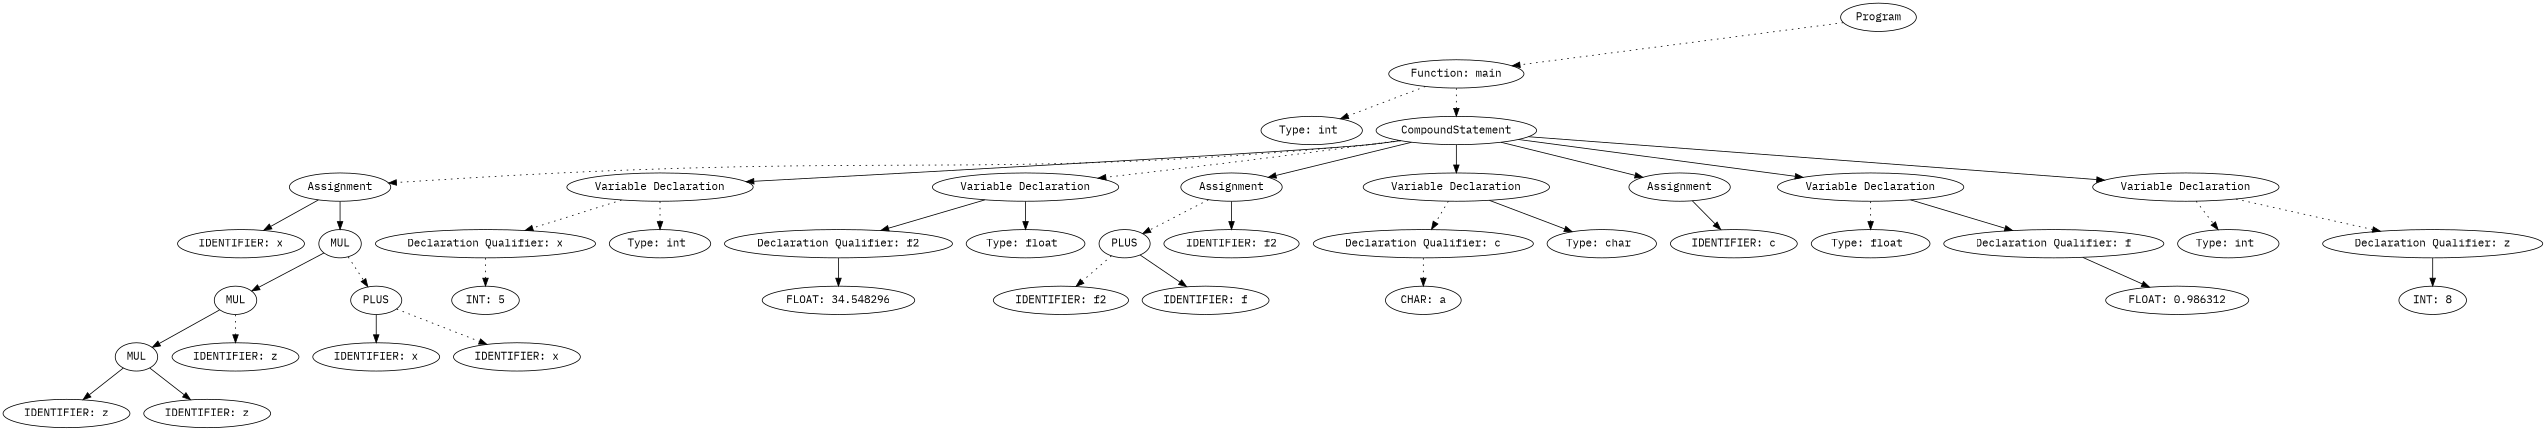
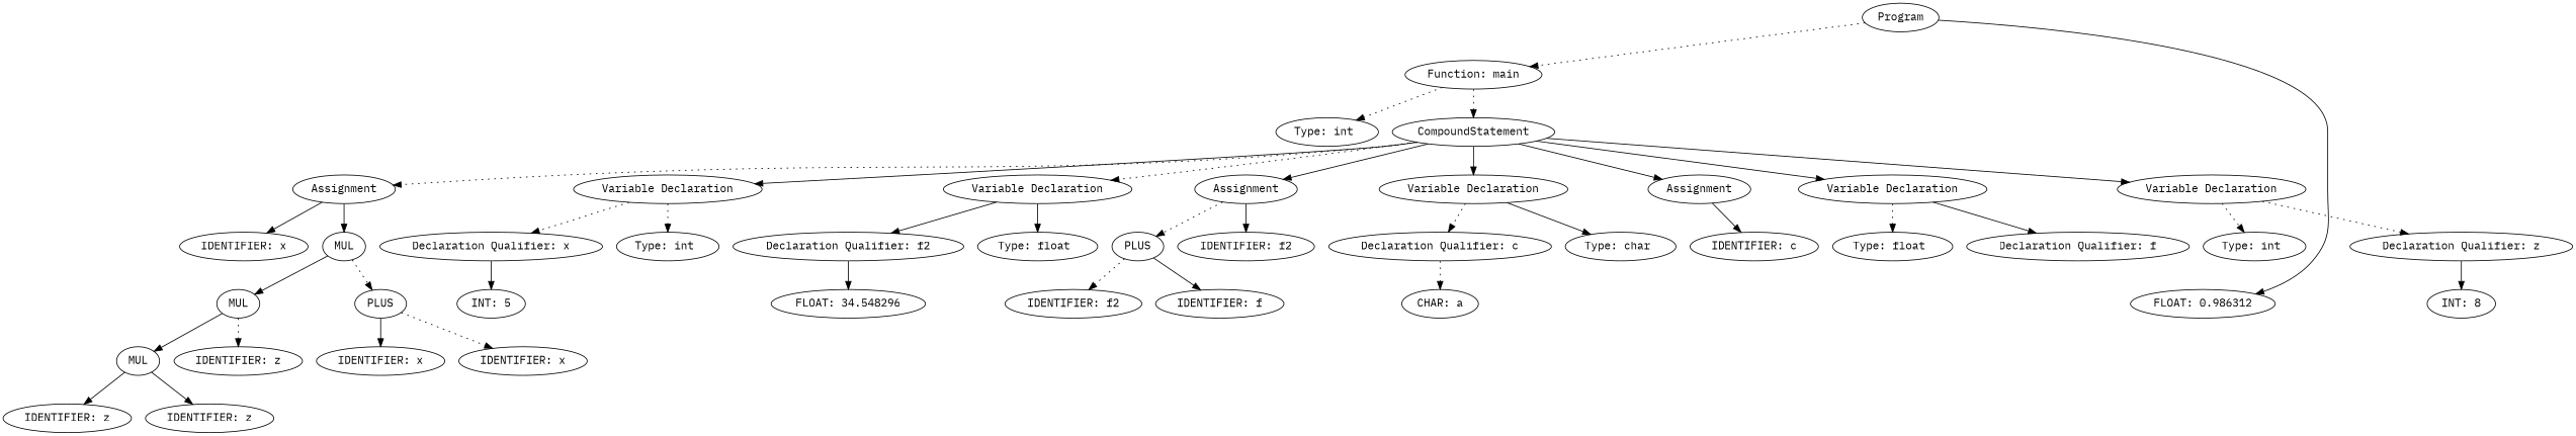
  digraph {
    fontname="IBM Plex Mono"
    node [fontname="IBM Plex Mono"]
    edge [fontname="IBM Plex Mono" style=solid]
    n1 [label=Program]
    n2 [label="Function: main"]
    n3 [label="Type: int "]
    n4 [label=CompoundStatement]
    n5 [label="Variable Declaration"]
    n6 [label="Variable Declaration"]
    n7 [label=Assignment]
    n8 [label="Variable Declaration"]
    n9 [label="Variable Declaration"]
    n10 [label=Assignment]
    n11 [label="Variable Declaration"]
    n12 [label=Assignment]
    n13 [label="Type: int "]
    n14 [label="Declaration Qualifier: x"]
    n15 [label="Type: int "]
    n16 [label="Declaration Qualifier: z"]
    n17 [label="IDENTIFIER: x"]
    n18 [label=MUL]
    n19 [label="Type: float "]
    n20 [label="Declaration Qualifier: f"]
    n21 [label="Type: float "]
    n22 [label="Declaration Qualifier: f2"]
    n23 [label="IDENTIFIER: f2"]
    n24 [label=PLUS]
    n25 [label="Type: char "]
    n26 [label="Declaration Qualifier: c"]
    n27 [label="IDENTIFIER: c"]
    n28 [label="INT: 5"]
    n29 [label="INT: 8"]
    n30 [label=MUL]
    n31 [label=PLUS]
    n32 [label=MUL]
    n33 [label="IDENTIFIER: z"]
    n34 [label="IDENTIFIER: x"]
    n35 [label="IDENTIFIER: x"]
    n36 [label="IDENTIFIER: z"]
    n37 [label="IDENTIFIER: z"]
    n38 [label="FLOAT: 0.986312"]
    n39 [label="FLOAT: 34.548296"]
    n40 [label="IDENTIFIER: f2"]
    n41 [label="IDENTIFIER: f"]
    n42 [label="CHAR: a"]
    n1 -> n2 [style=dotted]
    n2 -> n3 [style=dotted]
    n2 -> n4 [style=dotted]
    n4 -> n5
    n4 -> n6
    n4 -> n7 [style=dotted]
    n4 -> n8
    n4 -> n9 [style=dotted]
    n4 -> n10
    n4 -> n11
    n4 -> n12
    n5 -> n13 [style=dotted]
    n5 -> n14 [style=dotted]
    n6 -> n15 [style=dotted]
    n6 -> n16 [style=dotted]
    n7 -> n17
    n7 -> n18
    n8 -> n19 [style=dotted]
    n8 -> n20
    n9 -> n21
    n9 -> n22
    n10 -> n23
    n10 -> n24 [style=dotted]
    n11 -> n25
    n11 -> n26 [style=dotted]
    n12 -> n27
-   n14 -> n28 [style=dotted]
+   n14 -> n28
    n16 -> n29
    n18 -> n30
    n18 -> n31 [style=dotted]
-   n20 -> n38
+   n1 -> n38
    n22 -> n39
    n24 -> n40 [style=dotted]
    n24 -> n41
    n26 -> n42 [style=dotted]
    n30 -> n32
    n30 -> n33 [style=dotted]
    n31 -> n34
    n31 -> n35 [style=dotted]
    n32 -> n36
    n32 -> n37
  }
